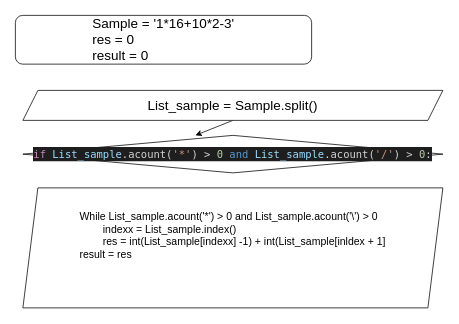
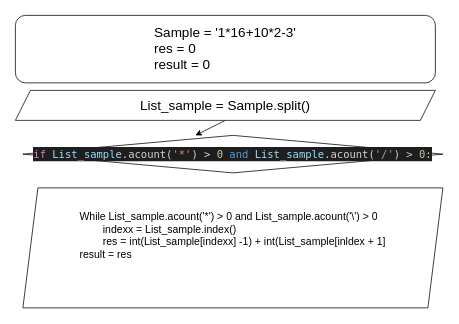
  <mxCell id="0" />
  <mxCell id="1" parent="0" />
- <mxCell id="2" value="&lt;div style=&quot;text-align: left&quot;&gt;&lt;span style=&quot;font-size: 18px&quot;&gt;Sample = '1*16+10*2-3'&lt;/span&gt;&lt;/div&gt;&lt;font style=&quot;font-size: 18px&quot;&gt;&lt;div style=&quot;text-align: left&quot;&gt;&lt;span&gt;res = 0&lt;/span&gt;&lt;/div&gt;&lt;div style=&quot;text-align: left&quot;&gt;result = 0&lt;span&gt;&lt;br&gt;&lt;/span&gt;&lt;/div&gt;&lt;/font&gt;" style="rounded=1;whiteSpace=wrap;html=1;" vertex="1" parent="1"><mxGeometry x="20" y="20" width="395" height="65" as="geometry" /></mxCell>
+ <mxCell id="2" value="&lt;div style=&quot;text-align: left&quot;&gt;&lt;span style=&quot;font-size: 18px&quot;&gt;Sample = '1*16+10*2-3'&lt;/span&gt;&lt;/div&gt;&lt;font style=&quot;font-size: 18px&quot;&gt;&lt;div style=&quot;text-align: left&quot;&gt;&lt;span&gt;res = 0&lt;/span&gt;&lt;/div&gt;&lt;div style=&quot;text-align: left&quot;&gt;result = 0&lt;span&gt;&lt;br&gt;&lt;/span&gt;&lt;/div&gt;&lt;/font&gt;" style="rounded=1;whiteSpace=wrap;html=1;" vertex="1" parent="1"><mxGeometry y="20" width="560" height="90" as="geometry" x="20" /></mxCell>
  <mxCell id="3" style="edgeStyle=none;html=1;exitX=0.5;exitY=1;exitDx=0;exitDy=0;fontSize=14;" edge="1" parent="1" source="4"><mxGeometry relative="1" as="geometry"><mxPoint x="260" y="180" as="targetPoint" /></mxGeometry></mxCell>
- <mxCell id="4" value="List_sample = Sample.split()" style="shape=parallelogram;perimeter=parallelogramPerimeter;whiteSpace=wrap;html=1;fixedSize=1;fontSize=18;" vertex="1" parent="1"><mxGeometry x="30" y="120" width="560" height="40" as="geometry" /></mxCell>
+ <mxCell id="4" value="List_sample = Sample.split()" style="shape=parallelogram;perimeter=parallelogramPerimeter;whiteSpace=wrap;html=1;fixedSize=1;fontSize=18;" vertex="1" parent="1"><mxGeometry y="120" width="560" height="40" as="geometry" x="20" /></mxCell>
  <mxCell id="5" value="&lt;div style=&quot;color: rgb(212 , 212 , 212) ; background-color: rgb(30 , 30 , 30) ; font-family: &amp;#34;droid sans mono&amp;#34; , &amp;#34;monospace&amp;#34; , monospace ; font-size: 14px ; line-height: 19px&quot;&gt;&lt;span style=&quot;color: #c586c0&quot;&gt;if&lt;/span&gt; &lt;span style=&quot;color: #9cdcfe&quot;&gt;List_sample&lt;/span&gt;.acount(&lt;span style=&quot;color: #ce9178&quot;&gt;'*'&lt;/span&gt;) &amp;gt; &lt;span style=&quot;color: #b5cea8&quot;&gt;0&lt;/span&gt; &lt;span style=&quot;color: #569cd6&quot;&gt;and&lt;/span&gt;  &lt;span style=&quot;color: #9cdcfe&quot;&gt;List_sample&lt;/span&gt;.acount(&lt;span style=&quot;color: #ce9178&quot;&gt;'/'&lt;/span&gt;) &amp;gt; &lt;span style=&quot;color: #b5cea8&quot;&gt;0&lt;/span&gt;:&lt;/div&gt;" style="rhombus;whiteSpace=wrap;html=1;fontSize=18;" vertex="1" parent="1"><mxGeometry x="30" y="180" width="560" height="50" as="geometry" /></mxCell>
  <mxCell id="6" value="&lt;div style=&quot;text-align: justify&quot;&gt;&lt;span&gt;While&amp;nbsp;&lt;/span&gt;&lt;font&gt;List_sample.acount('*') &amp;gt; 0 and&amp;nbsp;&lt;/font&gt;&lt;span&gt;List_sample.acount('\') &amp;gt; 0&lt;/span&gt;&lt;/div&gt;&lt;font style=&quot;font-size: 14px&quot;&gt;&lt;div style=&quot;text-align: justify&quot;&gt;&lt;span&gt;&lt;span style=&quot;white-space: pre&quot;&gt;&#09;&lt;/span&gt;indexx&amp;nbsp;=&amp;nbsp;List_sample.index()&lt;/span&gt;&lt;/div&gt;&lt;div style=&quot;text-align: justify&quot;&gt;&lt;span&gt;&lt;span style=&quot;white-space: pre&quot;&gt;&#09;&lt;/span&gt;res = int(List_sample[indexx] -1) + int(List_sample[inldex + 1]&lt;br&gt;&lt;/span&gt;&lt;/div&gt;&lt;div style=&quot;text-align: justify&quot;&gt;result = res&lt;/div&gt;&lt;div style=&quot;text-align: justify&quot;&gt;&lt;span&gt;&amp;nbsp; &amp;nbsp; &amp;nbsp;&lt;/span&gt;&lt;/div&gt;&lt;div style=&quot;text-align: justify&quot;&gt;&lt;span&gt;&amp;nbsp; &amp;nbsp; &amp;nbsp; &amp;nbsp;&amp;nbsp;&lt;/span&gt;&lt;/div&gt;&lt;/font&gt;" style="shape=parallelogram;perimeter=parallelogramPerimeter;whiteSpace=wrap;html=1;fixedSize=1;fontSize=14;" vertex="1" parent="1"><mxGeometry x="30" y="250" width="560" height="160" as="geometry" /></mxCell>
